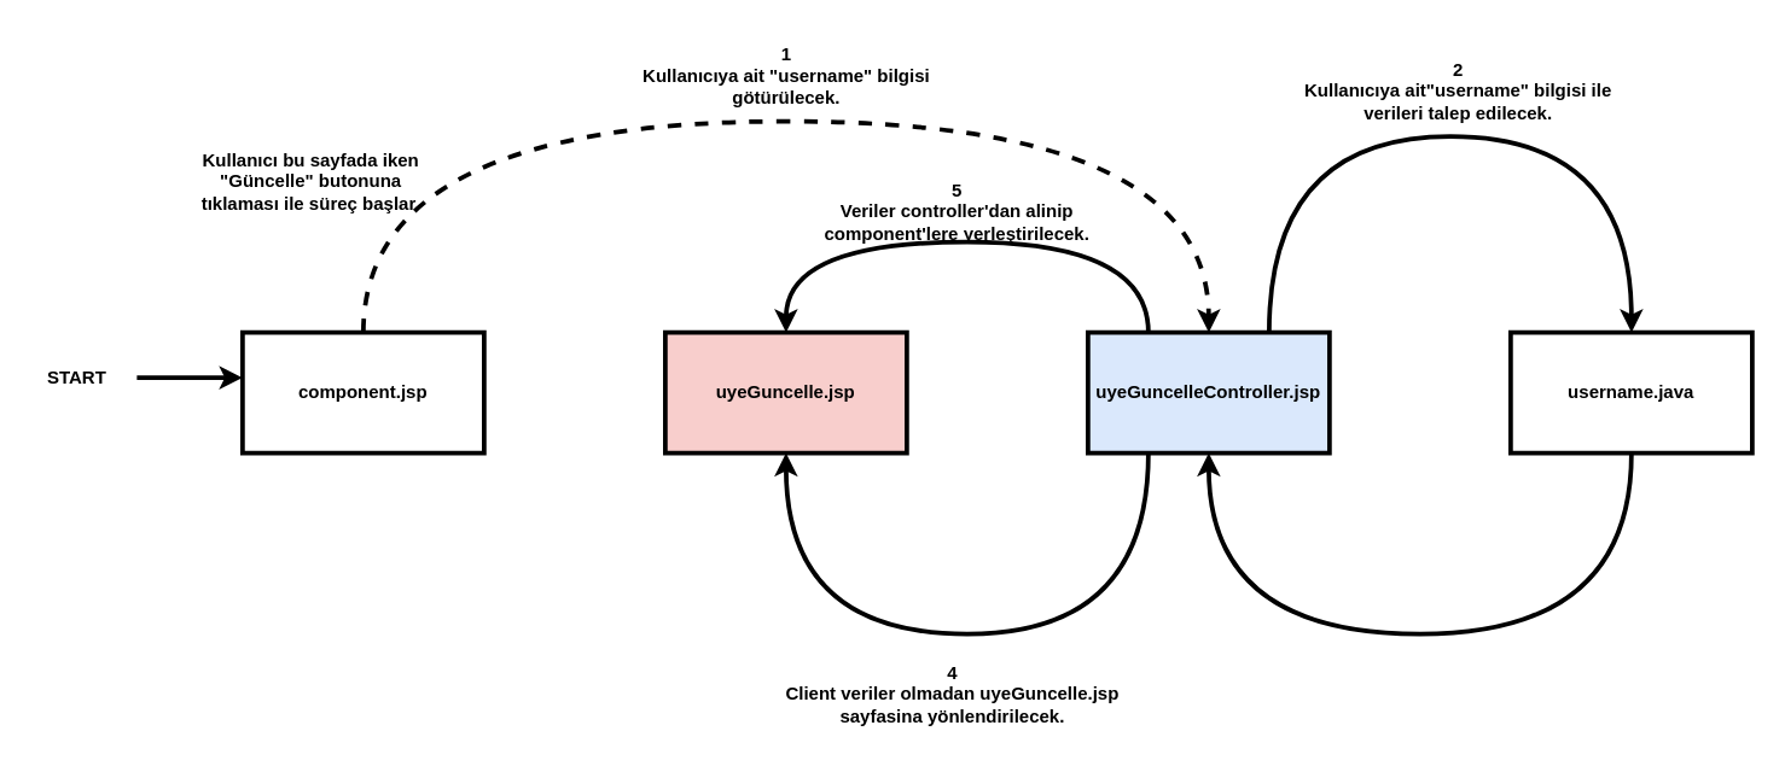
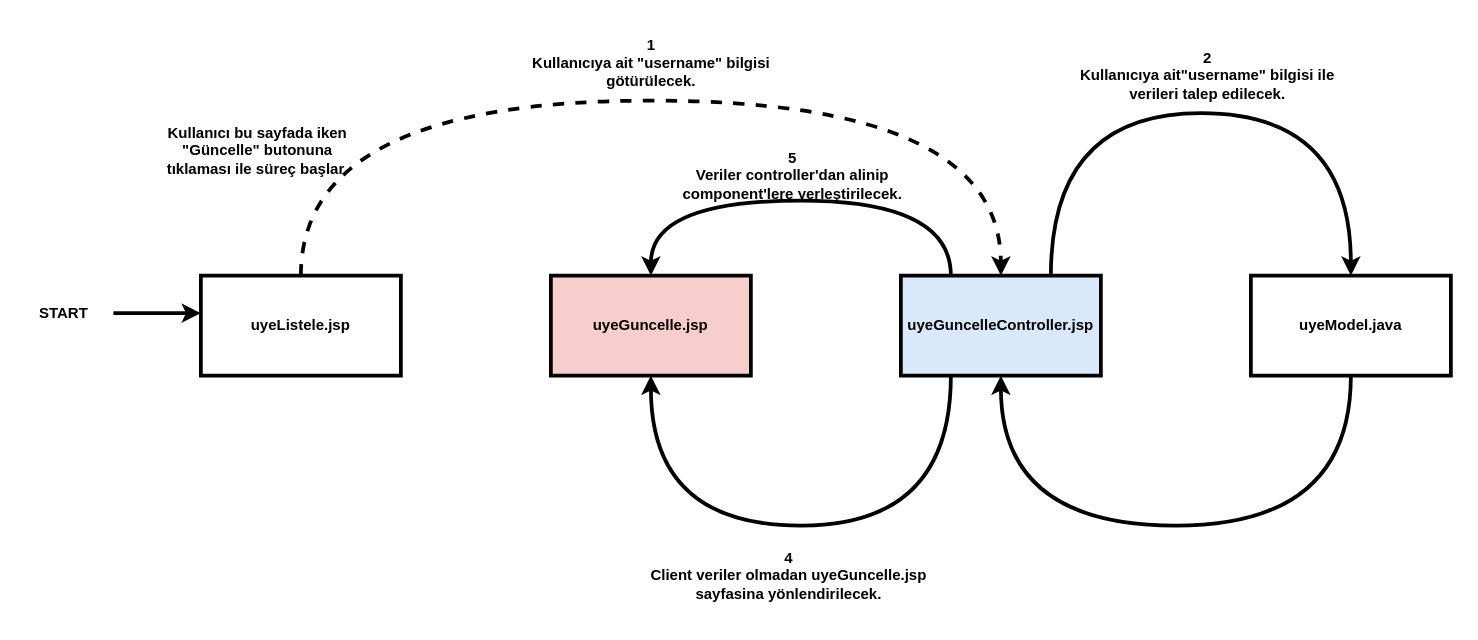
  <mxCell id="0" />
  <mxCell id="1" parent="0" />
  <mxCell id="2" style="edgeStyle=orthogonalEdgeStyle;curved=1;orthogonalLoop=1;jettySize=auto;html=1;exitX=0.75;exitY=0;exitDx=0;exitDy=0;entryX=0.5;entryY=0;entryDx=0;entryDy=0;strokeWidth=3;fontStyle=1;fontSize=12;" edge="1" parent="1" source="5" target="11"><mxGeometry relative="1" as="geometry"><Array as="points"><mxPoint x="840" y="90" /><mxPoint x="1080" y="90" /></Array></mxGeometry></mxCell>
  <mxCell id="3" style="edgeStyle=orthogonalEdgeStyle;curved=1;orthogonalLoop=1;jettySize=auto;html=1;exitX=0.25;exitY=1;exitDx=0;exitDy=0;entryX=0.5;entryY=1;entryDx=0;entryDy=0;strokeWidth=3;fontStyle=1;fontSize=12;" edge="1" parent="1" source="5" target="6"><mxGeometry relative="1" as="geometry"><Array as="points"><mxPoint x="760" y="420" /><mxPoint x="520" y="420" /></Array></mxGeometry></mxCell>
  <mxCell id="4" style="edgeStyle=orthogonalEdgeStyle;curved=1;orthogonalLoop=1;jettySize=auto;html=1;exitX=0.25;exitY=0;exitDx=0;exitDy=0;entryX=0.5;entryY=0;entryDx=0;entryDy=0;strokeWidth=3;fontStyle=1;fontSize=12;" edge="1" parent="1" source="5" target="6"><mxGeometry relative="1" as="geometry"><Array as="points"><mxPoint x="760" y="160" /><mxPoint x="520" y="160" /></Array></mxGeometry></mxCell>
  <mxCell id="5" value="uyeGuncelleController.jsp" style="rounded=0;whiteSpace=wrap;html=1;strokeWidth=3;fontStyle=1;fontSize=12;fillColor=#dae8fc;" vertex="1" parent="1"><mxGeometry x="720" y="220" width="160" height="80" as="geometry" /></mxCell>
  <mxCell id="6" value="uyeGuncelle.jsp" style="rounded=0;whiteSpace=wrap;html=1;strokeWidth=3;fontStyle=1;fontSize=12;fillColor=#f8cecc;" vertex="1" parent="1"><mxGeometry x="440" y="220" width="160" height="80" as="geometry" /></mxCell>
  <mxCell id="7" style="edgeStyle=orthogonalEdgeStyle;orthogonalLoop=1;jettySize=auto;html=1;entryX=0.5;entryY=0;entryDx=0;entryDy=0;curved=1;exitX=0.5;exitY=0;exitDx=0;exitDy=0;strokeWidth=3;fontStyle=1;fontSize=12;dashed=1;" edge="1" parent="1" source="8" target="5"><mxGeometry relative="1" as="geometry"><Array as="points"><mxPoint x="240" y="80" /><mxPoint x="800" y="80" /></Array></mxGeometry></mxCell>
- <mxCell id="8" value="component.jsp" style="rounded=0;whiteSpace=wrap;html=1;strokeWidth=3;fontStyle=1;fontSize=12;" vertex="1" parent="1"><mxGeometry x="160" y="220" width="160" height="80" as="geometry" /></mxCell>
+ <mxCell id="8" value="uyeListele.jsp" style="rounded=0;whiteSpace=wrap;html=1;strokeWidth=3;fontStyle=1;fontSize=12;" vertex="1" parent="1"><mxGeometry x="160" y="220" width="160" height="80" as="geometry" /></mxCell>
  <mxCell id="9" value="1&lt;br style=&quot;font-size: 12px;&quot;&gt;Kullanıcıya ait &quot;username&quot; bilgisi&lt;br style=&quot;font-size: 12px;&quot;&gt;götürülecek." style="text;html=1;align=center;verticalAlign=middle;resizable=0;points=[];autosize=1;strokeColor=none;fillColor=none;strokeWidth=3;fontStyle=1;fontSize=12;" vertex="1" parent="1"><mxGeometry x="415" y="20" width="210" height="60" as="geometry" /></mxCell>
  <mxCell id="10" style="edgeStyle=orthogonalEdgeStyle;curved=1;orthogonalLoop=1;jettySize=auto;html=1;exitX=0.5;exitY=1;exitDx=0;exitDy=0;entryX=0.5;entryY=1;entryDx=0;entryDy=0;strokeWidth=3;fontStyle=1;fontSize=12;" edge="1" parent="1" source="11" target="5"><mxGeometry relative="1" as="geometry"><Array as="points"><mxPoint x="1080" y="420" /><mxPoint x="800" y="420" /></Array></mxGeometry></mxCell>
- <mxCell id="11" value="username.java" style="rounded=0;whiteSpace=wrap;html=1;strokeWidth=3;fontStyle=1;fontSize=12;" vertex="1" parent="1"><mxGeometry x="1000" y="220" width="160" height="80" as="geometry" /></mxCell>
+ <mxCell id="11" value="uyeModel.java" style="rounded=0;whiteSpace=wrap;html=1;strokeWidth=3;fontStyle=1;fontSize=12;" vertex="1" parent="1"><mxGeometry x="1000" y="220" width="160" height="80" as="geometry" /></mxCell>
  <mxCell id="12" value="2&lt;br style=&quot;font-size: 12px;&quot;&gt;Kullanıcıya ait&quot;username&quot; bilgisi ile&lt;br style=&quot;font-size: 12px;&quot;&gt;verileri talep edilecek." style="text;html=1;align=center;verticalAlign=middle;resizable=0;points=[];autosize=1;strokeColor=none;fillColor=none;strokeWidth=3;fontStyle=1;fontSize=12;" vertex="1" parent="1"><mxGeometry x="850" y="30" width="230" height="60" as="geometry" /></mxCell>
  <mxCell id="13" value="4&lt;br style=&quot;font-size: 12px;&quot;&gt;Client veriler olmadan uyeGuncelle.jsp &lt;br style=&quot;font-size: 12px;&quot;&gt;sayfasina yönlendirilecek." style="text;html=1;align=center;verticalAlign=middle;resizable=0;points=[];autosize=1;strokeColor=none;fillColor=none;fontStyle=1;fontSize=12;" vertex="1" parent="1"><mxGeometry x="510" y="430" width="240" height="60" as="geometry" /></mxCell>
  <mxCell id="14" value="5&lt;br style=&quot;font-size: 12px;&quot;&gt;Veriler controller'dan alinip &lt;br style=&quot;font-size: 12px;&quot;&gt;component'lere yerleştirilecek." style="text;html=1;align=center;verticalAlign=middle;resizable=0;points=[];autosize=1;strokeColor=none;fillColor=none;fontStyle=1;fontSize=12;" vertex="1" parent="1"><mxGeometry x="533" y="110" width="200" height="60" as="geometry" /></mxCell>
  <mxCell id="15" value="" style="endArrow=classic;html=1;rounded=0;strokeWidth=3;fontStyle=1;fontSize=12;" edge="1" parent="1"><mxGeometry width="50" height="50" relative="1" as="geometry"><mxPoint x="90" y="250" as="sourcePoint" /><mxPoint x="160" y="250" as="targetPoint" /></mxGeometry></mxCell>
  <mxCell id="16" value="START" style="text;html=1;align=center;verticalAlign=middle;resizable=0;points=[];autosize=1;strokeColor=none;fillColor=none;fontStyle=1;fontSize=12;" vertex="1" parent="1"><mxGeometry x="20" y="235" width="60" height="30" as="geometry" /></mxCell>
  <mxCell id="17" value="&lt;font style=&quot;font-size: 12px;&quot;&gt;Kullanıcı bu sayfada iken &lt;br&gt;&quot;Güncelle&quot; butonuna&lt;br style=&quot;font-size: 12px;&quot;&gt;tıklaması ile süreç başlar.&lt;/font&gt;" style="text;html=1;align=center;verticalAlign=middle;resizable=0;points=[];autosize=1;strokeColor=none;fillColor=none;fontSize=12;fontStyle=1" vertex="1" parent="1"><mxGeometry y="90" width="170" height="60" as="geometry" x="120" /></mxCell>
